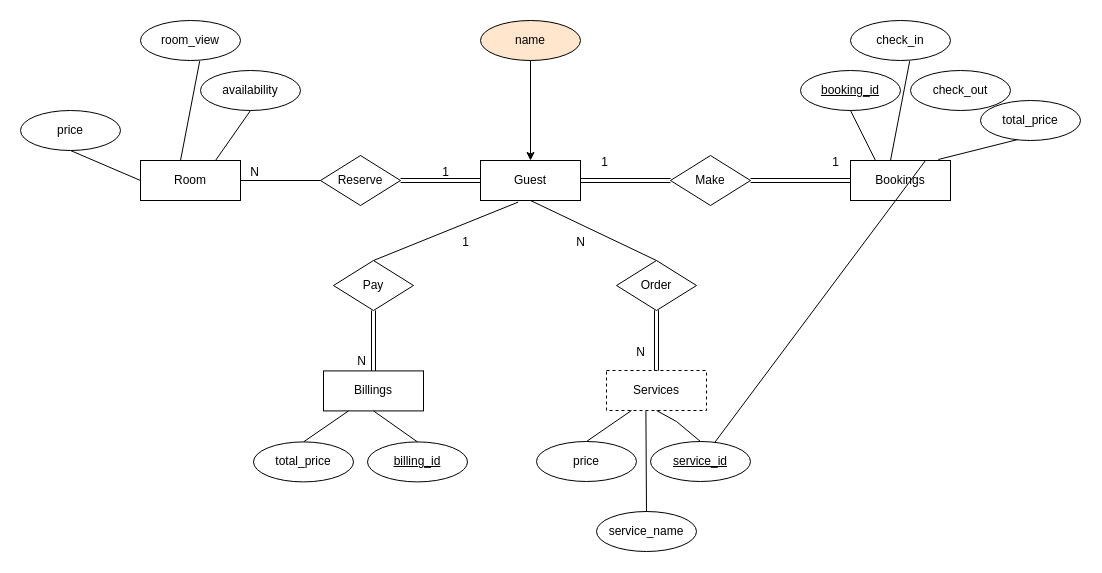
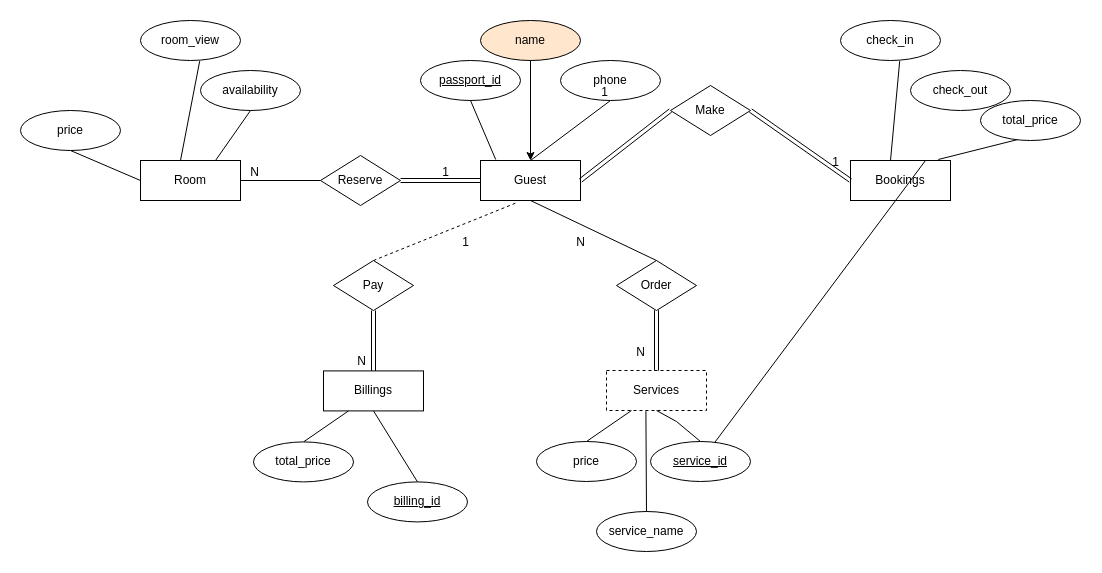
  <mxCell id="0" />
  <mxCell id="1" parent="0" />
  <mxCell id="2" value="Guest" style="whiteSpace=wrap;html=1;align=center;" vertex="1" parent="1"><mxGeometry x="480" y="160" width="100" height="40" as="geometry" /></mxCell>
+ <mxCell id="3" value="passport_id" style="ellipse;whiteSpace=wrap;html=1;align=center;fontStyle=4;" vertex="1" parent="1"><mxGeometry x="420" y="60" width="100" height="40" as="geometry" /></mxCell>
+ <mxCell id="4" value="" style="endArrow=none;html=1;rounded=0;exitX=0.5;exitY=1;exitDx=0;exitDy=0;entryX=0.5;entryY=0;entryDx=0;entryDy=0;" edge="1" parent="1" source="6" target="2"><mxGeometry width="50" height="50" relative="1" as="geometry"><mxPoint x="580" y="130" as="sourcePoint" /><mxPoint x="600" y="160" as="targetPoint" /><Array as="points" /></mxGeometry></mxCell>
+ <mxCell id="5" value="" style="endArrow=none;html=1;rounded=0;exitX=0.5;exitY=1;exitDx=0;exitDy=0;entryX=0.152;entryY=-0.025;entryDx=0;entryDy=0;entryPerimeter=0;" edge="1" parent="1" source="3" target="2"><mxGeometry width="50" height="50" relative="1" as="geometry"><mxPoint x="480" y="110" as="sourcePoint" /><mxPoint x="580" y="290" as="targetPoint" /></mxGeometry></mxCell>
+ <mxCell id="6" value="phone" style="ellipse;whiteSpace=wrap;html=1;align=center;" vertex="1" parent="1"><mxGeometry x="560" y="60" width="100" height="40" as="geometry" /></mxCell>
  <mxCell id="7" value="name" style="ellipse;whiteSpace=wrap;html=1;align=center;fillColor=#ffe6cc;" vertex="1" parent="1"><mxGeometry x="480" y="20" width="100" height="40" as="geometry" /></mxCell>
  <mxCell id="8" value="" style="endArrow=classic;html=1;rounded=0;exitX=0.5;exitY=1;exitDx=0;exitDy=0;entryX=0.5;entryY=0;entryDx=0;entryDy=0;" edge="1" parent="1" source="7" target="2"><mxGeometry width="50" height="50" relative="1" as="geometry"><mxPoint x="540" y="70" as="sourcePoint" /><mxPoint x="574" y="160" as="targetPoint" /><Array as="points" /></mxGeometry></mxCell>
  <mxCell id="9" value="Room" style="whiteSpace=wrap;html=1;align=center;" vertex="1" parent="1"><mxGeometry x="140" y="160" width="100" height="40" as="geometry" /></mxCell>
  <mxCell id="10" value="availability" style="ellipse;whiteSpace=wrap;html=1;align=center;" vertex="1" parent="1"><mxGeometry x="200" y="70" width="100" height="40" as="geometry" /></mxCell>
  <mxCell id="11" value="room_view" style="ellipse;whiteSpace=wrap;html=1;align=center;" vertex="1" parent="1"><mxGeometry x="140" y="20" width="100" height="40" as="geometry" /></mxCell>
  <mxCell id="12" value="" style="endArrow=none;html=1;rounded=0;entryX=0.592;entryY=1.015;entryDx=0;entryDy=0;entryPerimeter=0;exitX=0.4;exitY=0;exitDx=0;exitDy=0;exitPerimeter=0;" edge="1" parent="1" source="9" target="11"><mxGeometry width="50" height="50" relative="1" as="geometry"><mxPoint x="190" y="290" as="sourcePoint" /><mxPoint x="240" y="240" as="targetPoint" /></mxGeometry></mxCell>
  <mxCell id="13" value="" style="endArrow=none;html=1;rounded=0;entryX=0.5;entryY=1;entryDx=0;entryDy=0;exitX=0.75;exitY=0;exitDx=0;exitDy=0;" edge="1" parent="1" source="9" target="10"><mxGeometry width="50" height="50" relative="1" as="geometry"><mxPoint x="230" y="150" as="sourcePoint" /><mxPoint x="280" y="100" as="targetPoint" /></mxGeometry></mxCell>
  <mxCell id="14" value="price" style="ellipse;whiteSpace=wrap;html=1;align=center;" vertex="1" parent="1"><mxGeometry x="20" y="110" width="100" height="40" as="geometry" /></mxCell>
  <mxCell id="15" value="" style="endArrow=none;html=1;rounded=0;exitX=0.5;exitY=1;exitDx=0;exitDy=0;entryX=0;entryY=0.5;entryDx=0;entryDy=0;" edge="1" parent="1" source="14" target="9"><mxGeometry width="50" height="50" relative="1" as="geometry"><mxPoint x="480" y="240" as="sourcePoint" /><mxPoint x="530" y="190" as="targetPoint" /></mxGeometry></mxCell>
  <mxCell id="16" value="Reserve" style="shape=rhombus;perimeter=rhombusPerimeter;whiteSpace=wrap;html=1;align=center;" vertex="1" parent="1"><mxGeometry x="320" y="155" width="80" height="50" as="geometry" /></mxCell>
  <mxCell id="17" value="Bookings" style="whiteSpace=wrap;html=1;align=center;" vertex="1" parent="1"><mxGeometry x="850" y="160" width="100" height="40" as="geometry" /></mxCell>
- <mxCell id="18" value="booking_id" style="ellipse;whiteSpace=wrap;html=1;align=center;fontStyle=4;" vertex="1" parent="1"><mxGeometry x="800" y="70" width="100" height="40" as="geometry" /></mxCell>
  <mxCell id="19" value="check_out" style="ellipse;whiteSpace=wrap;html=1;align=center;" vertex="1" parent="1"><mxGeometry x="910" y="70" width="100" height="40" as="geometry" /></mxCell>
- <mxCell id="20" value="check_in" style="ellipse;whiteSpace=wrap;html=1;align=center;" vertex="1" parent="1"><mxGeometry x="850" y="20" width="100" height="40" as="geometry" /></mxCell>
+ <mxCell id="20" value="check_in" style="ellipse;whiteSpace=wrap;html=1;align=center;" vertex="1" parent="1"><mxGeometry x="840" y="20" width="100" height="40" as="geometry" /></mxCell>
  <mxCell id="21" value="" style="endArrow=none;html=1;rounded=0;entryX=0.592;entryY=1.015;entryDx=0;entryDy=0;entryPerimeter=0;exitX=0.4;exitY=0;exitDx=0;exitDy=0;exitPerimeter=0;" edge="1" parent="1" source="17" target="20"><mxGeometry width="50" height="50" relative="1" as="geometry"><mxPoint x="900" y="290" as="sourcePoint" /><mxPoint x="950" y="240" as="targetPoint" /></mxGeometry></mxCell>
- <mxCell id="22" value="" style="endArrow=none;html=1;rounded=0;entryX=0.5;entryY=1;entryDx=0;entryDy=0;exitX=0.25;exitY=0;exitDx=0;exitDy=0;" edge="1" parent="1" source="17" target="18"><mxGeometry width="50" height="50" relative="1" as="geometry"><mxPoint x="880" y="150" as="sourcePoint" /><mxPoint x="864" y="114" as="targetPoint" /></mxGeometry></mxCell>
  <mxCell id="23" value="" style="endArrow=none;html=1;rounded=0;exitX=0.75;exitY=0;exitDx=0;exitDy=0;" edge="1" parent="1" source="17" target="30"><mxGeometry width="50" height="50" relative="1" as="geometry"><mxPoint x="940" y="150" as="sourcePoint" /><mxPoint x="990" y="100" as="targetPoint" /></mxGeometry></mxCell>
  <mxCell id="24" value="" style="endArrow=none;html=1;rounded=0;exitX=0.43;exitY=0.94;exitDx=0;exitDy=0;exitPerimeter=0;entryX=0.878;entryY=-0.025;entryDx=0;entryDy=0;entryPerimeter=0;" edge="1" parent="1" source="25" target="17"><mxGeometry width="50" height="50" relative="1" as="geometry"><mxPoint x="1010" y="170" as="sourcePoint" /><mxPoint x="990" y="160" as="targetPoint" /></mxGeometry></mxCell>
  <mxCell id="25" value="total_price" style="ellipse;whiteSpace=wrap;html=1;align=center;" vertex="1" parent="1"><mxGeometry x="980" y="100" width="100" height="40" as="geometry" /></mxCell>
- <mxCell id="26" value="Make" style="shape=rhombus;perimeter=rhombusPerimeter;whiteSpace=wrap;html=1;align=center;" vertex="1" parent="1"><mxGeometry x="670" y="155" width="80" height="50" as="geometry" /></mxCell>
+ <mxCell id="26" value="Make" style="shape=rhombus;perimeter=rhombusPerimeter;whiteSpace=wrap;html=1;align=center;" vertex="1" parent="1"><mxGeometry x="670" y="85" width="80" height="50" as="geometry" /></mxCell>
  <mxCell id="27" value="Order" style="shape=rhombus;perimeter=rhombusPerimeter;whiteSpace=wrap;html=1;align=center;" vertex="1" parent="1"><mxGeometry x="616" y="260" width="80" height="50" as="geometry" /></mxCell>
  <mxCell id="28" value="" style="edgeStyle=orthogonalEdgeStyle;shape=link;rounded=0;orthogonalLoop=1;jettySize=auto;html=1;" edge="1" parent="1" source="29" target="27"><mxGeometry relative="1" as="geometry" /></mxCell>
  <mxCell id="29" value="Services" style="whiteSpace=wrap;html=1;align=center;dashed=1;" vertex="1" parent="1"><mxGeometry x="606" y="370" width="100" height="40" as="geometry" /></mxCell>
  <mxCell id="30" value="service_id" style="ellipse;whiteSpace=wrap;html=1;align=center;fontStyle=4;" vertex="1" parent="1"><mxGeometry x="650" y="441" width="100" height="40" as="geometry" /></mxCell>
  <mxCell id="31" value="" style="endArrow=none;html=1;rounded=0;entryX=0.5;entryY=0;entryDx=0;entryDy=0;exitX=0.5;exitY=1;exitDx=0;exitDy=0;" edge="1" parent="1" source="29" target="30"><mxGeometry width="50" height="50" relative="1" as="geometry"><mxPoint x="656" y="421" as="sourcePoint" /><mxPoint x="620" y="324" as="targetPoint" /><Array as="points"><mxPoint x="676" y="421" /></Array></mxGeometry></mxCell>
  <mxCell id="32" value="" style="endArrow=none;html=1;rounded=0;exitX=0.5;exitY=0;exitDx=0;exitDy=0;entryX=0.25;entryY=1;entryDx=0;entryDy=0;" edge="1" parent="1" target="29" source="33"><mxGeometry width="50" height="50" relative="1" as="geometry"><mxPoint x="536" y="360" as="sourcePoint" /><mxPoint x="996" y="400" as="targetPoint" /></mxGeometry></mxCell>
  <mxCell id="33" value="price" style="ellipse;whiteSpace=wrap;html=1;align=center;" vertex="1" parent="1"><mxGeometry x="536" y="441" width="100" height="40" as="geometry" /></mxCell>
  <mxCell id="34" value="service_name" style="ellipse;whiteSpace=wrap;html=1;align=center;" vertex="1" parent="1"><mxGeometry x="596" y="511" width="100" height="40" as="geometry" /></mxCell>
  <mxCell id="35" value="" style="endArrow=none;html=1;rounded=0;entryX=0.5;entryY=0;entryDx=0;entryDy=0;exitX=0.394;exitY=1.015;exitDx=0;exitDy=0;exitPerimeter=0;" edge="1" parent="1" source="29" target="34"><mxGeometry width="50" height="50" relative="1" as="geometry"><mxPoint x="666" y="420" as="sourcePoint" /><mxPoint x="710" y="451" as="targetPoint" /><Array as="points" /></mxGeometry></mxCell>
  <mxCell id="36" value="Pay" style="shape=rhombus;perimeter=rhombusPerimeter;whiteSpace=wrap;html=1;align=center;" vertex="1" parent="1"><mxGeometry x="333" y="260" width="80" height="50" as="geometry" /></mxCell>
  <mxCell id="37" value="Billings" style="whiteSpace=wrap;html=1;align=center;" vertex="1" parent="1"><mxGeometry x="323" y="370.41" width="100" height="40" as="geometry" /></mxCell>
- <mxCell id="38" value="billing_id" style="ellipse;whiteSpace=wrap;html=1;align=center;fontStyle=4;" vertex="1" parent="1"><mxGeometry x="367" y="441.41" width="100" height="40" as="geometry" /></mxCell>
+ <mxCell id="38" value="billing_id" style="ellipse;whiteSpace=wrap;html=1;align=center;fontStyle=4;" vertex="1" parent="1"><mxGeometry x="367" y="481.41" width="100" height="40" as="geometry" /></mxCell>
  <mxCell id="39" value="" style="endArrow=none;html=1;rounded=0;entryX=0.5;entryY=0;entryDx=0;entryDy=0;exitX=0.5;exitY=1;exitDx=0;exitDy=0;" edge="1" parent="1" source="37" target="38"><mxGeometry width="50" height="50" relative="1" as="geometry"><mxPoint x="373" y="421.41" as="sourcePoint" /><mxPoint x="337" y="324.41" as="targetPoint" /><Array as="points" /></mxGeometry></mxCell>
  <mxCell id="40" value="" style="endArrow=none;html=1;rounded=0;exitX=0.5;exitY=0;exitDx=0;exitDy=0;entryX=0.25;entryY=1;entryDx=0;entryDy=0;" edge="1" parent="1" source="41" target="37"><mxGeometry width="50" height="50" relative="1" as="geometry"><mxPoint x="253" y="360.41" as="sourcePoint" /><mxPoint x="713" y="400.41" as="targetPoint" /></mxGeometry></mxCell>
  <mxCell id="41" value="total_price" style="ellipse;whiteSpace=wrap;html=1;align=center;" vertex="1" parent="1"><mxGeometry x="253" y="441.41" width="100" height="40" as="geometry" /></mxCell>
- <mxCell id="42" value="" style="endArrow=none;html=1;rounded=0;exitX=0.5;exitY=0;exitDx=0;exitDy=0;entryX=0.377;entryY=1.04;entryDx=0;entryDy=0;entryPerimeter=0;" edge="1" parent="1" source="36" target="2"><mxGeometry relative="1" as="geometry"><mxPoint x="490" y="310" as="sourcePoint" /><mxPoint x="510" y="230" as="targetPoint" /></mxGeometry></mxCell>
+ <mxCell id="42" value="" style="endArrow=none;html=1;rounded=0;exitX=0.5;exitY=0;exitDx=0;exitDy=0;entryX=0.377;entryY=1.04;entryDx=0;entryDy=0;entryPerimeter=0;dashed=1;" edge="1" parent="1" source="36" target="2"><mxGeometry relative="1" as="geometry"><mxPoint x="490" y="310" as="sourcePoint" /><mxPoint x="510" y="230" as="targetPoint" /></mxGeometry></mxCell>
  <mxCell id="43" value="1" style="resizable=0;html=1;whiteSpace=wrap;align=right;verticalAlign=bottom;" connectable="0" vertex="1" parent="42"><mxGeometry x="1" relative="1" as="geometry"><mxPoint x="-48" y="48" as="offset" /></mxGeometry></mxCell>
  <mxCell id="44" value="" style="shape=link;html=1;rounded=0;exitX=0.5;exitY=1;exitDx=0;exitDy=0;entryX=0.5;entryY=0;entryDx=0;entryDy=0;" edge="1" parent="1" source="36" target="37"><mxGeometry relative="1" as="geometry"><mxPoint x="490" y="310" as="sourcePoint" /><mxPoint x="650" y="310" as="targetPoint" /></mxGeometry></mxCell>
  <mxCell id="45" value="N" style="resizable=0;html=1;whiteSpace=wrap;align=right;verticalAlign=bottom;" connectable="0" vertex="1" parent="44"><mxGeometry x="1" relative="1" as="geometry"><mxPoint x="-6" y="-1" as="offset" /></mxGeometry></mxCell>
  <mxCell id="46" value="" style="endArrow=none;html=1;rounded=0;exitX=0;exitY=0.5;exitDx=0;exitDy=0;entryX=1;entryY=0.5;entryDx=0;entryDy=0;" edge="1" parent="1" source="16" target="9"><mxGeometry relative="1" as="geometry"><mxPoint x="490" y="310" as="sourcePoint" /><mxPoint x="600" y="310" as="targetPoint" /></mxGeometry></mxCell>
  <mxCell id="47" value="N" style="resizable=0;html=1;whiteSpace=wrap;align=right;verticalAlign=bottom;" connectable="0" vertex="1" parent="46"><mxGeometry x="1" relative="1" as="geometry"><mxPoint x="20" as="offset" /></mxGeometry></mxCell>
  <mxCell id="48" value="" style="shape=link;html=1;rounded=0;exitX=1;exitY=0.5;exitDx=0;exitDy=0;entryX=0;entryY=0.5;entryDx=0;entryDy=0;" edge="1" parent="1" source="16" target="2"><mxGeometry relative="1" as="geometry"><mxPoint x="490" y="310" as="sourcePoint" /><mxPoint x="650" y="310" as="targetPoint" /></mxGeometry></mxCell>
  <mxCell id="49" value="1" style="resizable=0;html=1;whiteSpace=wrap;align=right;verticalAlign=bottom;" connectable="0" vertex="1" parent="48"><mxGeometry x="1" relative="1" as="geometry"><mxPoint x="-30" as="offset" /></mxGeometry></mxCell>
  <mxCell id="50" value="" style="shape=link;html=1;rounded=0;exitX=1;exitY=0.5;exitDx=0;exitDy=0;entryX=0;entryY=0.5;entryDx=0;entryDy=0;" edge="1" parent="1" source="2" target="26"><mxGeometry relative="1" as="geometry"><mxPoint x="490" y="310" as="sourcePoint" /><mxPoint x="650" y="310" as="targetPoint" /></mxGeometry></mxCell>
  <mxCell id="51" value="1" style="resizable=0;html=1;whiteSpace=wrap;align=right;verticalAlign=bottom;" connectable="0" vertex="1" parent="50"><mxGeometry x="1" relative="1" as="geometry"><mxPoint x="-61" y="-10" as="offset" /></mxGeometry></mxCell>
  <mxCell id="52" value="" style="shape=link;html=1;rounded=0;exitX=1;exitY=0.5;exitDx=0;exitDy=0;entryX=0;entryY=0.5;entryDx=0;entryDy=0;" edge="1" parent="1" source="26" target="17"><mxGeometry relative="1" as="geometry"><mxPoint x="490" y="310" as="sourcePoint" /><mxPoint x="650" y="310" as="targetPoint" /></mxGeometry></mxCell>
  <mxCell id="53" value="1" style="resizable=0;html=1;whiteSpace=wrap;align=right;verticalAlign=bottom;" connectable="0" vertex="1" parent="52"><mxGeometry x="1" relative="1" as="geometry"><mxPoint x="-10" y="-10" as="offset" /></mxGeometry></mxCell>
  <mxCell id="54" value="" style="shape=link;html=1;rounded=0;entryX=0.5;entryY=0;entryDx=0;entryDy=0;exitX=0.5;exitY=1;exitDx=0;exitDy=0;" edge="1" parent="1" source="27" target="29"><mxGeometry relative="1" as="geometry"><mxPoint x="490" y="310" as="sourcePoint" /><mxPoint x="650" y="310" as="targetPoint" /></mxGeometry></mxCell>
  <mxCell id="55" value="N" style="resizable=0;html=1;whiteSpace=wrap;align=right;verticalAlign=bottom;" connectable="0" vertex="1" parent="54"><mxGeometry x="1" relative="1" as="geometry"><mxPoint x="-10" y="-10" as="offset" /></mxGeometry></mxCell>
  <mxCell id="56" value="" style="endArrow=none;html=1;rounded=0;exitX=0.5;exitY=0;exitDx=0;exitDy=0;entryX=0.5;entryY=1;entryDx=0;entryDy=0;" edge="1" parent="1" source="27" target="2"><mxGeometry relative="1" as="geometry"><mxPoint x="490" y="310" as="sourcePoint" /><mxPoint x="547" y="204" as="targetPoint" /></mxGeometry></mxCell>
  <mxCell id="57" value="N" style="resizable=0;html=1;whiteSpace=wrap;align=right;verticalAlign=bottom;" connectable="0" vertex="1" parent="56"><mxGeometry x="1" relative="1" as="geometry"><mxPoint x="56" y="50" as="offset" /></mxGeometry></mxCell>
